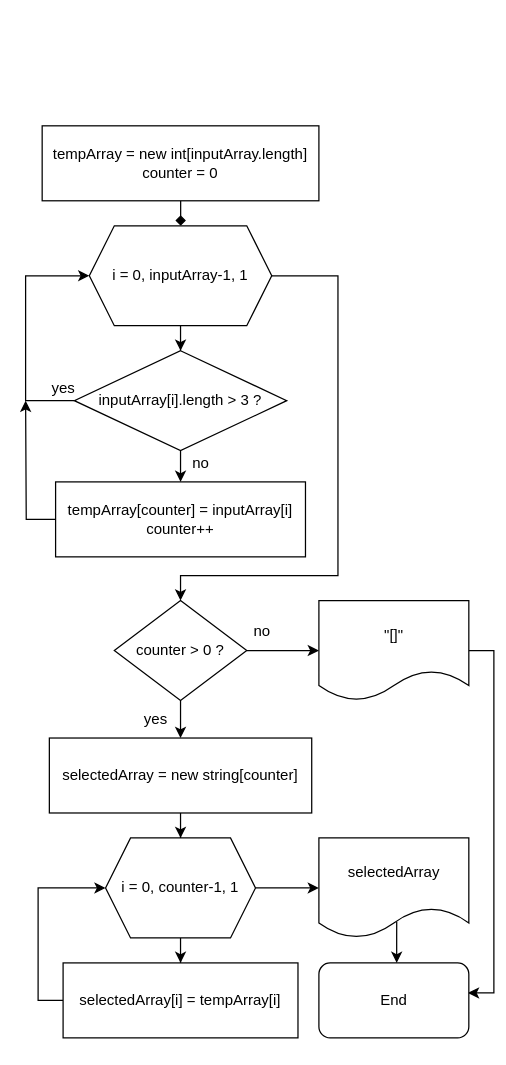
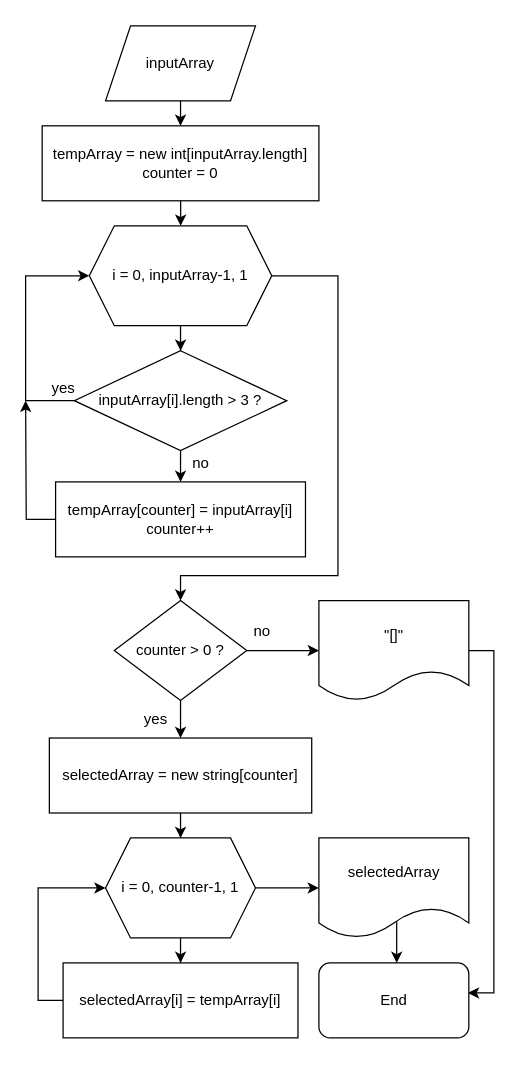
  <mxCell id="0" />
  <mxCell id="1" parent="0" />
- <mxCell id="4" value="" style="edgeStyle=orthogonalEdgeStyle;rounded=0;orthogonalLoop=1;jettySize=auto;html=1;endArrow=diamond;" edge="1" parent="1" source="5" target="8"><mxGeometry relative="1" as="geometry" /></mxCell>
+ <mxCell id="2" value="" style="edgeStyle=orthogonalEdgeStyle;rounded=0;orthogonalLoop=1;jettySize=auto;html=1;" edge="1" parent="1" source="3" target="5"><mxGeometry relative="1" as="geometry" /></mxCell>
+ <mxCell id="3" value="inputArray" style="shape=parallelogram;perimeter=parallelogramPerimeter;whiteSpace=wrap;html=1;fixedSize=1;" vertex="1" parent="1"><mxGeometry x="84" y="20" width="120" height="60" as="geometry" /></mxCell>
+ <mxCell id="4" value="" style="edgeStyle=orthogonalEdgeStyle;rounded=0;orthogonalLoop=1;jettySize=auto;html=1;" edge="1" parent="1" source="5" target="8"><mxGeometry relative="1" as="geometry" /></mxCell>
  <mxCell id="5" value="tempArray = new int[inputArray.length]&lt;br&gt;counter = 0" style="rounded=0;whiteSpace=wrap;html=1;" vertex="1" parent="1"><mxGeometry x="33.25" y="100" width="221.5" height="60" as="geometry" /></mxCell>
  <mxCell id="6" value="" style="edgeStyle=orthogonalEdgeStyle;rounded=0;orthogonalLoop=1;jettySize=auto;html=1;" edge="1" parent="1" source="8" target="11"><mxGeometry relative="1" as="geometry" /></mxCell>
  <mxCell id="7" style="edgeStyle=orthogonalEdgeStyle;rounded=0;orthogonalLoop=1;jettySize=auto;html=1;exitX=1;exitY=0.5;exitDx=0;exitDy=0;" edge="1" parent="1" source="8" target="18"><mxGeometry relative="1" as="geometry"><Array as="points"><mxPoint x="270" y="220" /><mxPoint x="270" y="460" /><mxPoint x="144" y="460" /></Array></mxGeometry></mxCell>
  <mxCell id="8" value="i = 0, inputArray-1, 1" style="shape=hexagon;perimeter=hexagonPerimeter2;whiteSpace=wrap;html=1;fixedSize=1;" vertex="1" parent="1"><mxGeometry x="71" y="180" width="146" height="80" as="geometry" /></mxCell>
  <mxCell id="9" style="edgeStyle=orthogonalEdgeStyle;rounded=0;orthogonalLoop=1;jettySize=auto;html=1;exitX=0;exitY=0.5;exitDx=0;exitDy=0;entryX=0;entryY=0.5;entryDx=0;entryDy=0;" edge="1" parent="1" source="11" target="8"><mxGeometry relative="1" as="geometry"><Array as="points"><mxPoint x="20" y="320" /><mxPoint x="20" y="220" /></Array></mxGeometry></mxCell>
  <mxCell id="10" value="" style="edgeStyle=orthogonalEdgeStyle;rounded=0;orthogonalLoop=1;jettySize=auto;html=1;" edge="1" parent="1" source="11" target="14"><mxGeometry relative="1" as="geometry" /></mxCell>
  <mxCell id="11" value="inputArray[i].length &amp;gt; 3 ?" style="rhombus;whiteSpace=wrap;html=1;" vertex="1" parent="1"><mxGeometry x="59" y="280" width="170" height="80" as="geometry" /></mxCell>
  <mxCell id="12" value="yes" style="text;html=1;align=center;verticalAlign=middle;resizable=0;points=[];autosize=1;strokeColor=none;fillColor=none;" vertex="1" parent="1"><mxGeometry x="30" y="295" width="40" height="30" as="geometry" /></mxCell>
  <mxCell id="13" style="edgeStyle=orthogonalEdgeStyle;rounded=0;orthogonalLoop=1;jettySize=auto;html=1;exitX=0;exitY=0.5;exitDx=0;exitDy=0;" edge="1" parent="1" source="14"><mxGeometry relative="1" as="geometry"><mxPoint x="20" y="320" as="targetPoint" /></mxGeometry></mxCell>
  <mxCell id="14" value="tempArray[counter] = inputArray[i]&lt;br&gt;counter++" style="rounded=0;whiteSpace=wrap;html=1;" vertex="1" parent="1"><mxGeometry x="44" y="385" width="200" height="60" as="geometry" /></mxCell>
  <mxCell id="15" value="no" style="text;html=1;align=center;verticalAlign=middle;resizable=0;points=[];autosize=1;strokeColor=none;fillColor=none;" vertex="1" parent="1"><mxGeometry x="140" y="355" width="40" height="30" as="geometry" /></mxCell>
  <mxCell id="16" value="" style="edgeStyle=orthogonalEdgeStyle;rounded=0;orthogonalLoop=1;jettySize=auto;html=1;" edge="1" parent="1" source="18" target="20"><mxGeometry relative="1" as="geometry" /></mxCell>
  <mxCell id="17" value="" style="edgeStyle=orthogonalEdgeStyle;rounded=0;orthogonalLoop=1;jettySize=auto;html=1;" edge="1" parent="1" source="18" target="23"><mxGeometry relative="1" as="geometry" /></mxCell>
  <mxCell id="18" value="counter &amp;gt; 0 ?" style="rhombus;whiteSpace=wrap;html=1;" vertex="1" parent="1"><mxGeometry x="91" y="480" width="106" height="80" as="geometry" /></mxCell>
  <mxCell id="19" value="" style="edgeStyle=orthogonalEdgeStyle;rounded=0;orthogonalLoop=1;jettySize=auto;html=1;" edge="1" parent="1" source="20" target="27"><mxGeometry relative="1" as="geometry" /></mxCell>
  <mxCell id="20" value="selectedArray = new string[counter]" style="rounded=0;whiteSpace=wrap;html=1;" vertex="1" parent="1"><mxGeometry x="39" y="590" width="210" height="60" as="geometry" /></mxCell>
  <mxCell id="21" value="yes" style="text;html=1;align=center;verticalAlign=middle;resizable=0;points=[];autosize=1;strokeColor=none;fillColor=none;" vertex="1" parent="1"><mxGeometry x="104" y="560" width="40" height="30" as="geometry" /></mxCell>
  <mxCell id="22" style="edgeStyle=orthogonalEdgeStyle;rounded=0;orthogonalLoop=1;jettySize=auto;html=1;exitX=1;exitY=0.5;exitDx=0;exitDy=0;entryX=0.994;entryY=0.4;entryDx=0;entryDy=0;entryPerimeter=0;" edge="1" parent="1" source="23" target="32"><mxGeometry relative="1" as="geometry" /></mxCell>
  <mxCell id="23" value="&quot;[]&quot;" style="shape=document;whiteSpace=wrap;html=1;boundedLbl=1;" vertex="1" parent="1"><mxGeometry x="254.75" y="480" width="120" height="80" as="geometry" /></mxCell>
  <mxCell id="24" value="no" style="text;html=1;align=center;verticalAlign=middle;resizable=0;points=[];autosize=1;strokeColor=none;fillColor=none;" vertex="1" parent="1"><mxGeometry x="189" y="490" width="40" height="30" as="geometry" /></mxCell>
  <mxCell id="25" value="" style="edgeStyle=orthogonalEdgeStyle;rounded=0;orthogonalLoop=1;jettySize=auto;html=1;" edge="1" parent="1" source="27" target="29"><mxGeometry relative="1" as="geometry" /></mxCell>
  <mxCell id="26" value="" style="edgeStyle=orthogonalEdgeStyle;rounded=0;orthogonalLoop=1;jettySize=auto;html=1;" edge="1" parent="1" source="27" target="31"><mxGeometry relative="1" as="geometry" /></mxCell>
  <mxCell id="27" value="i = 0, counter-1, 1" style="shape=hexagon;perimeter=hexagonPerimeter2;whiteSpace=wrap;html=1;fixedSize=1;" vertex="1" parent="1"><mxGeometry x="84" y="670" width="120" height="80" as="geometry" /></mxCell>
  <mxCell id="28" style="edgeStyle=orthogonalEdgeStyle;rounded=0;orthogonalLoop=1;jettySize=auto;html=1;exitX=0;exitY=0.5;exitDx=0;exitDy=0;entryX=0;entryY=0.5;entryDx=0;entryDy=0;" edge="1" parent="1" source="29" target="27"><mxGeometry relative="1" as="geometry" /></mxCell>
  <mxCell id="29" value="selectedArray[i] = tempArray[i]" style="rounded=0;whiteSpace=wrap;html=1;" vertex="1" parent="1"><mxGeometry x="50" y="770" width="188" height="60" as="geometry" /></mxCell>
  <mxCell id="30" value="" style="edgeStyle=orthogonalEdgeStyle;rounded=0;orthogonalLoop=1;jettySize=auto;html=1;exitX=0.519;exitY=0.838;exitDx=0;exitDy=0;exitPerimeter=0;" edge="1" parent="1" source="31" target="32"><mxGeometry relative="1" as="geometry"><Array as="points"><mxPoint x="317" y="750" /><mxPoint x="317" y="750" /></Array></mxGeometry></mxCell>
  <mxCell id="31" value="selectedArray" style="shape=document;whiteSpace=wrap;html=1;boundedLbl=1;" vertex="1" parent="1"><mxGeometry x="254.75" y="670" width="120" height="80" as="geometry" /></mxCell>
  <mxCell id="32" value="End" style="rounded=1;whiteSpace=wrap;html=1;" vertex="1" parent="1"><mxGeometry x="254.75" y="770" width="120" height="60" as="geometry" /></mxCell>
